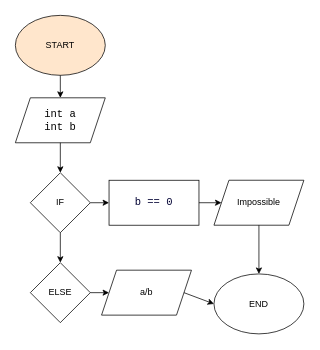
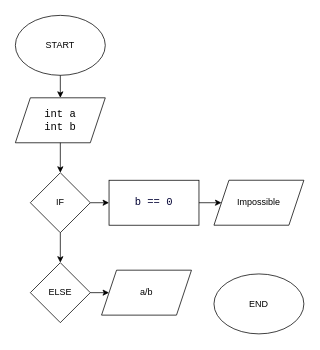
  <mxCell id="0" />
  <mxCell id="1" parent="0" />
- <mxCell id="2" value="START" style="ellipse;whiteSpace=wrap;html=1;fillColor=#ffe6cc;" vertex="1" parent="1"><mxGeometry x="20" y="20" width="120" height="80" as="geometry" /></mxCell>
+ <mxCell id="2" value="START" style="ellipse;whiteSpace=wrap;html=1;" vertex="1" parent="1"><mxGeometry x="20" y="20" width="120" height="80" as="geometry" /></mxCell>
  <mxCell id="3" value="" style="endArrow=classic;html=1;rounded=0;exitX=0.5;exitY=1;exitDx=0;exitDy=0;" edge="1" parent="1" source="2"><mxGeometry width="50" height="50" relative="1" as="geometry"><mxPoint x="55" y="190" as="sourcePoint" /><mxPoint x="80" y="130" as="targetPoint" /></mxGeometry></mxCell>
  <mxCell id="4" value="" style="endArrow=classic;html=1;rounded=0;" edge="1" parent="1" source="6"><mxGeometry width="50" height="50" relative="1" as="geometry"><mxPoint x="55" y="190" as="sourcePoint" /><mxPoint x="105" y="140" as="targetPoint" /></mxGeometry></mxCell>
  <mxCell id="5" value="" style="endArrow=classic;html=1;rounded=0;" edge="1" parent="1" target="6"><mxGeometry width="50" height="50" relative="1" as="geometry"><mxPoint x="55" y="190" as="sourcePoint" /><mxPoint x="105" y="140" as="targetPoint" /></mxGeometry></mxCell>
  <mxCell id="6" value="&lt;span style=&quot;background-color: rgb(255, 255, 255);&quot;&gt;&lt;span style=&quot;font-family: Consolas, &amp;quot;Courier New&amp;quot;, monospace; font-size: 14px; white-space: pre;&quot;&gt;int&lt;/span&gt;&lt;span style=&quot;font-family: Consolas, &amp;quot;Courier New&amp;quot;, monospace; font-size: 14px; white-space: pre;&quot;&gt; &lt;/span&gt;&lt;span style=&quot;font-family: Consolas, &amp;quot;Courier New&amp;quot;, monospace; font-size: 14px; white-space: pre;&quot;&gt;a&lt;/span&gt;&lt;/span&gt;&lt;div&gt;&lt;span style=&quot;background-color: rgb(255, 255, 255);&quot;&gt;&lt;span style=&quot;font-family: Consolas, &amp;quot;Courier New&amp;quot;, monospace; font-size: 14px; white-space: pre;&quot;&gt;int&lt;/span&gt;&lt;span style=&quot;font-family: Consolas, &amp;quot;Courier New&amp;quot;, monospace; font-size: 14px; white-space: pre;&quot;&gt; &lt;/span&gt;&lt;span style=&quot;font-family: Consolas, &amp;quot;Courier New&amp;quot;, monospace; font-size: 14px; white-space: pre;&quot;&gt;b&lt;/span&gt;&lt;/span&gt;&lt;/div&gt;" style="shape=parallelogram;perimeter=parallelogramPerimeter;whiteSpace=wrap;html=1;fixedSize=1;" vertex="1" parent="1"><mxGeometry x="20" y="130" width="120" height="60" as="geometry" /></mxCell>
  <mxCell id="7" value="" style="endArrow=classic;html=1;rounded=0;exitX=0.5;exitY=1;exitDx=0;exitDy=0;" edge="1" parent="1" source="6"><mxGeometry width="50" height="50" relative="1" as="geometry"><mxPoint x="55" y="190" as="sourcePoint" /><mxPoint x="80" y="230" as="targetPoint" /></mxGeometry></mxCell>
  <mxCell id="8" value="IF" style="rhombus;whiteSpace=wrap;html=1;" vertex="1" parent="1"><mxGeometry x="40" y="230" width="80" height="80" as="geometry" /></mxCell>
  <mxCell id="9" value="" style="endArrow=classic;html=1;rounded=0;exitX=1;exitY=0.5;exitDx=0;exitDy=0;" edge="1" parent="1" source="8"><mxGeometry width="50" height="50" relative="1" as="geometry"><mxPoint x="55" y="190" as="sourcePoint" /><mxPoint x="145" y="270" as="targetPoint" /></mxGeometry></mxCell>
  <mxCell id="10" value="" style="endArrow=classic;html=1;rounded=0;" edge="1" parent="1"><mxGeometry width="50" height="50" relative="1" as="geometry"><mxPoint x="55" y="310" as="sourcePoint" /><mxPoint x="55" y="310" as="targetPoint" /></mxGeometry></mxCell>
  <mxCell id="11" value="" style="endArrow=classic;html=1;rounded=0;exitX=0.5;exitY=1;exitDx=0;exitDy=0;" edge="1" parent="1"><mxGeometry width="50" height="50" relative="1" as="geometry"><mxPoint x="80" y="310" as="sourcePoint" /><mxPoint x="80" y="350" as="targetPoint" /></mxGeometry></mxCell>
  <mxCell id="12" value="ELSE" style="rhombus;whiteSpace=wrap;html=1;" vertex="1" parent="1"><mxGeometry x="40" y="350" width="80" height="80" as="geometry" /></mxCell>
  <mxCell id="13" value="" style="endArrow=classic;html=1;rounded=0;exitX=1;exitY=0.5;exitDx=0;exitDy=0;" edge="1" parent="1" source="12"><mxGeometry width="50" height="50" relative="1" as="geometry"><mxPoint x="55" y="310" as="sourcePoint" /><mxPoint x="145" y="390" as="targetPoint" /></mxGeometry></mxCell>
  <mxCell id="14" value="&lt;font color=&quot;#000033&quot;&gt;&lt;br&gt;&lt;/font&gt;&lt;div style=&quot;font-family: Consolas, &amp;quot;Courier New&amp;quot;, monospace; font-weight: normal; font-size: 14px; line-height: 19px; white-space: pre;&quot;&gt;&lt;div&gt;&lt;font color=&quot;#000033&quot;&gt;b == 0&lt;/font&gt;&lt;/div&gt;&lt;/div&gt;&lt;font color=&quot;#000033&quot;&gt;&lt;br&gt;&lt;/font&gt;" style="rounded=0;whiteSpace=wrap;html=1;" vertex="1" parent="1"><mxGeometry x="145" y="240" width="120" height="60" as="geometry" /></mxCell>
  <mxCell id="15" value="" style="endArrow=classic;html=1;rounded=0;exitX=1;exitY=0.5;exitDx=0;exitDy=0;" edge="1" parent="1" source="14"><mxGeometry width="50" height="50" relative="1" as="geometry"><mxPoint x="55" y="300" as="sourcePoint" /><mxPoint x="295" y="270" as="targetPoint" /></mxGeometry></mxCell>
  <mxCell id="16" value="Impossible" style="shape=parallelogram;perimeter=parallelogramPerimeter;whiteSpace=wrap;html=1;fixedSize=1;" vertex="1" parent="1"><mxGeometry x="285" y="240" width="120" height="60" as="geometry" /></mxCell>
  <mxCell id="17" value="a/b" style="shape=parallelogram;perimeter=parallelogramPerimeter;whiteSpace=wrap;html=1;fixedSize=1;" vertex="1" parent="1"><mxGeometry x="135" y="360" width="120" height="60" as="geometry" /></mxCell>
  <mxCell id="18" value="END" style="ellipse;whiteSpace=wrap;html=1;" vertex="1" parent="1"><mxGeometry x="285" y="365" width="120" height="80" as="geometry" /></mxCell>
- <mxCell id="19" value="" style="endArrow=classic;html=1;rounded=0;exitX=1;exitY=0.5;exitDx=0;exitDy=0;entryX=0;entryY=0.5;entryDx=0;entryDy=0;" edge="1" parent="1" source="17" target="18"><mxGeometry width="50" height="50" relative="1" as="geometry"><mxPoint x="55" y="300" as="sourcePoint" /><mxPoint x="105" y="250" as="targetPoint" /></mxGeometry></mxCell>
- <mxCell id="20" value="" style="endArrow=classic;html=1;rounded=0;exitX=0.5;exitY=1;exitDx=0;exitDy=0;entryX=0.5;entryY=0;entryDx=0;entryDy=0;" edge="1" parent="1" source="16" target="18"><mxGeometry width="50" height="50" relative="1" as="geometry"><mxPoint x="55" y="300" as="sourcePoint" /><mxPoint x="105" y="250" as="targetPoint" /></mxGeometry></mxCell>
